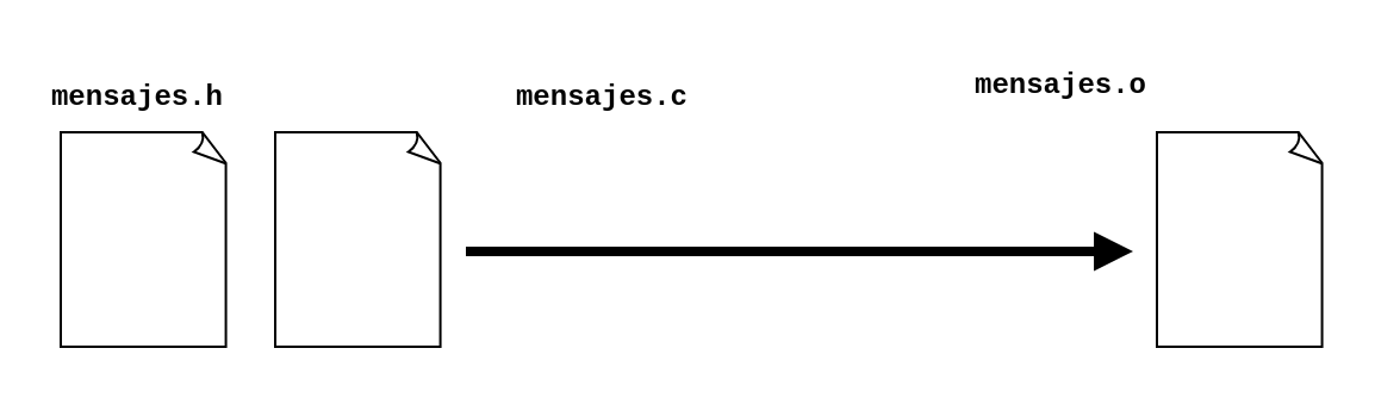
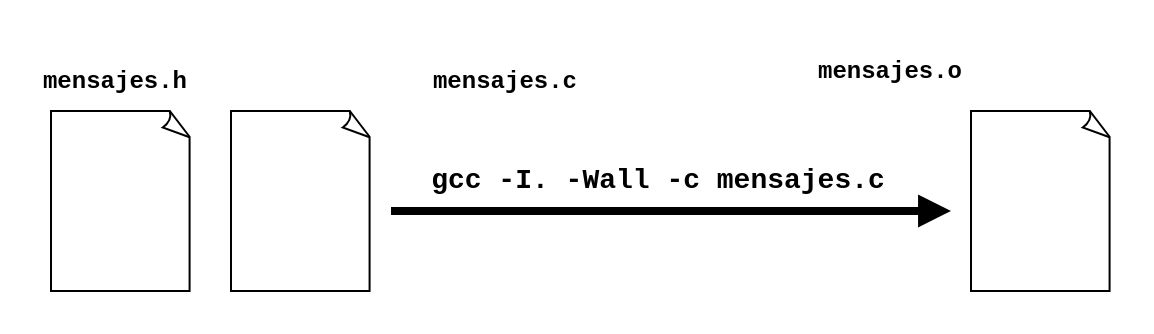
  <mxCell id="0" />
  <mxCell id="1" parent="0" />
  <mxCell id="2" value="" style="whiteSpace=wrap;html=1;shape=mxgraph.basic.document" vertex="1" parent="1"><mxGeometry x="25" y="55" width="70" height="90" as="geometry" /></mxCell>
  <mxCell id="3" value="&lt;font face=&quot;Courier New&quot;&gt;&lt;b&gt;mensajes.h&lt;/b&gt;&lt;/font&gt;" style="text;html=1;align=center;verticalAlign=middle;whiteSpace=wrap;rounded=0;" vertex="1" parent="1"><mxGeometry x="20" y="25" width="75" height="30" as="geometry" /></mxCell>
  <mxCell id="4" value="" style="whiteSpace=wrap;html=1;shape=mxgraph.basic.document" vertex="1" parent="1"><mxGeometry x="115" y="55" width="70" height="90" as="geometry" /></mxCell>
  <mxCell id="5" value="&lt;font face=&quot;Courier New&quot;&gt;&lt;b&gt;mensajes.c&lt;/b&gt;&lt;/font&gt;" style="text;html=1;align=center;verticalAlign=middle;whiteSpace=wrap;rounded=0;" vertex="1" parent="1"><mxGeometry x="215" y="25" width="75" height="30" as="geometry" /></mxCell>
  <mxCell id="6" value="" style="whiteSpace=wrap;html=1;shape=mxgraph.basic.document" vertex="1" parent="1"><mxGeometry x="485" y="55" width="70" height="90" as="geometry" /></mxCell>
  <mxCell id="7" value="&lt;b style=&quot;font-family: &amp;quot;Courier New&amp;quot;;&quot;&gt;mensajes.o&lt;/b&gt;" style="text;html=1;align=center;verticalAlign=middle;whiteSpace=wrap;rounded=0;" vertex="1" parent="1"><mxGeometry x="415" y="20" width="60" height="30" as="geometry" /></mxCell>
  <mxCell id="8" value="" style="endArrow=block;html=1;rounded=0;strokeWidth=4;endFill=1;" edge="1" parent="1"><mxGeometry width="50" height="50" relative="1" as="geometry"><mxPoint x="195" y="105" as="sourcePoint" /><mxPoint x="475" y="105" as="targetPoint" /></mxGeometry></mxCell>
+ <mxCell id="9" value="&lt;font size=&quot;1&quot; face=&quot;Courier New&quot;&gt;&lt;b style=&quot;font-size: 14px;&quot;&gt;gcc -I. -Wall -c mensajes.c&lt;/b&gt;&lt;/font&gt;" style="text;html=1;align=center;verticalAlign=middle;whiteSpace=wrap;rounded=0;" vertex="1" parent="1"><mxGeometry x="209" y="75" width="240" height="30" as="geometry" /></mxCell>
